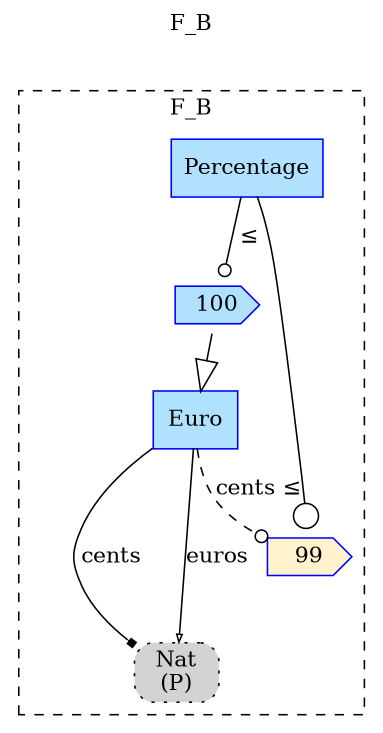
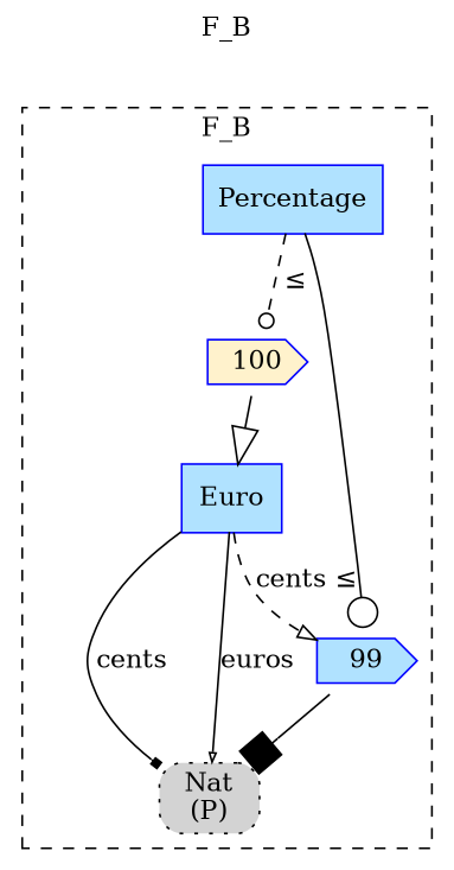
  digraph {
    label=F_B
    labelfontsize=12
    labelloc=tl
    node [color=blue fillcolor=lightskyblue1 shape=record style=filled]
    edge [arrowhead=odot arrowsize=2.0]
    n1 [label=Percentage]
    n2 [fillcolor=lightgray label=<Nat<br/>(P)> shape=box style="rounded,filled,dotted" color=""]
-   n3 [label=100 shape=cds]
+   n3 [fillcolor="#FFF2CC" label=100 shape=cds]
    n4 [label=Euro]
-   n5 [fillcolor="#FFF2CC" label=99 shape=cds]
+   n5 [label=99 shape=cds]
    subgraph cluster_1 {
      style=dashed
      n1
      n2
      n3
      n4
      n5
    }
-   n1 -> n3 [label=" ≤" style=solid arrowsize=""]
+   n1 -> n3 [label=" ≤" style=dashed arrowsize=""]
    n1 -> n5
    n3 -> n4 [arrowhead=onormal]
    n4 -> n2 [arrowhead=box arrowsize=.5 label=cents]
    n4 -> n2 [arrowhead=onormal arrowsize=.5 label=euros]
-   n4 -> n5 [label="cents ≤" style=dashed arrowsize=""]
+   n4 -> n5 [arrowhead=onormal label="cents ≤" style=dashed arrowsize=""]
+   n5 -> n2 [arrowhead=box]
  }
